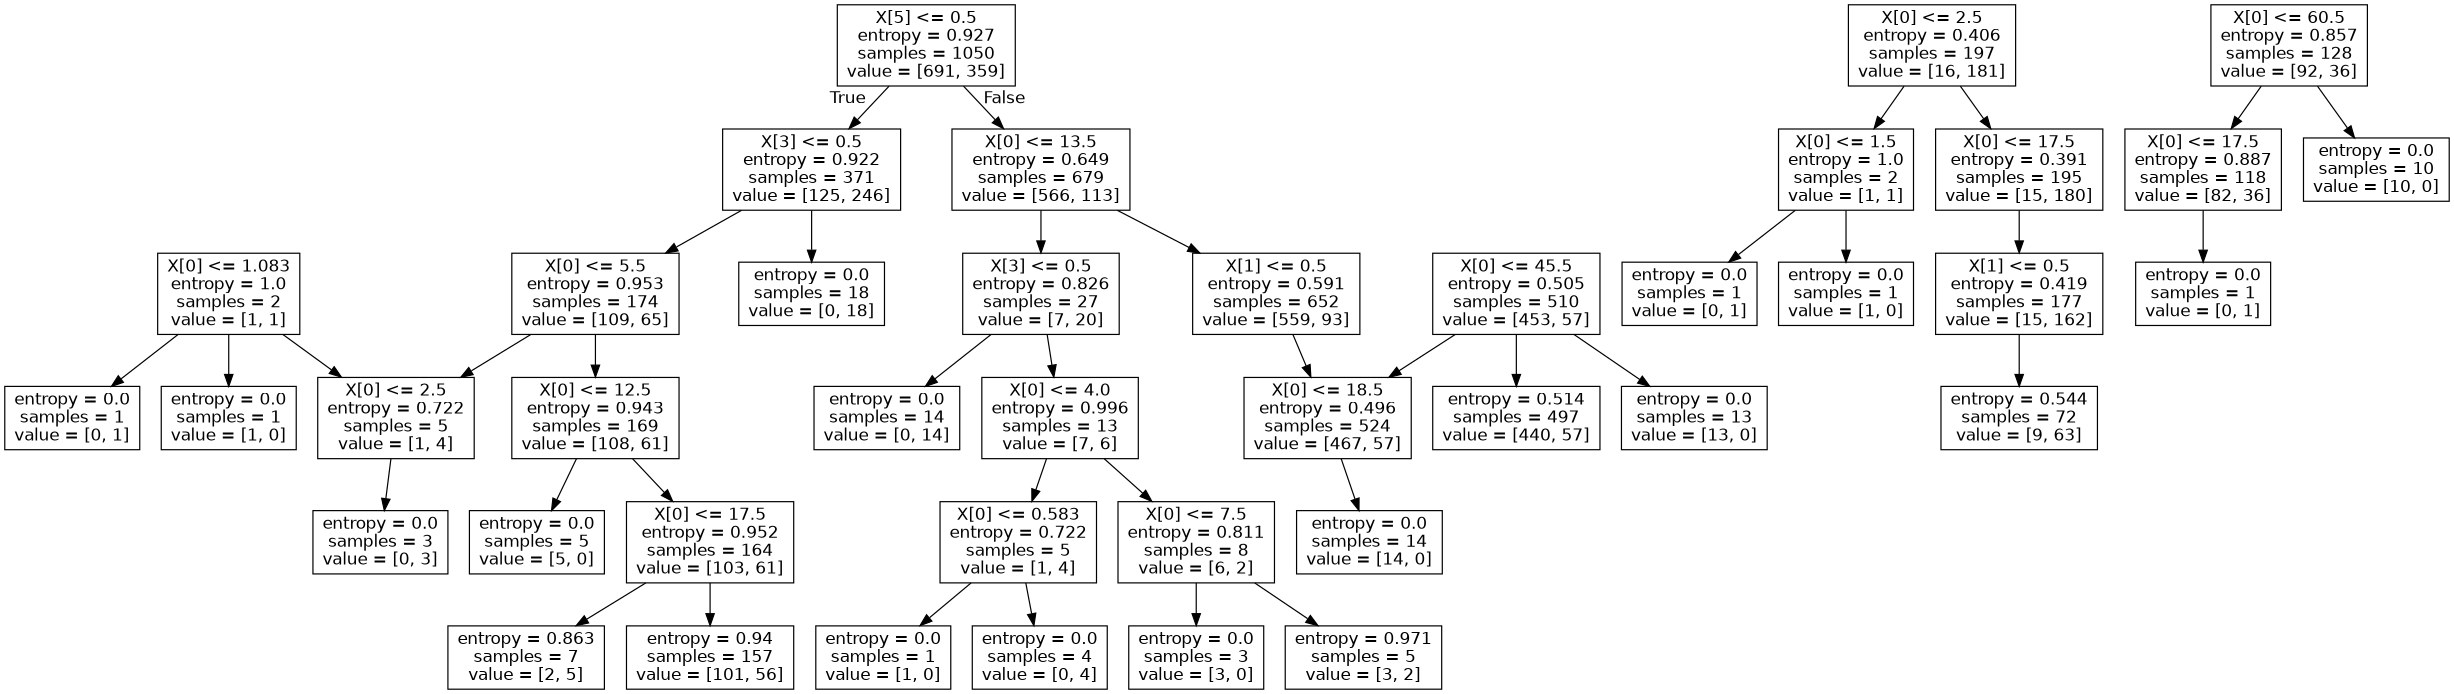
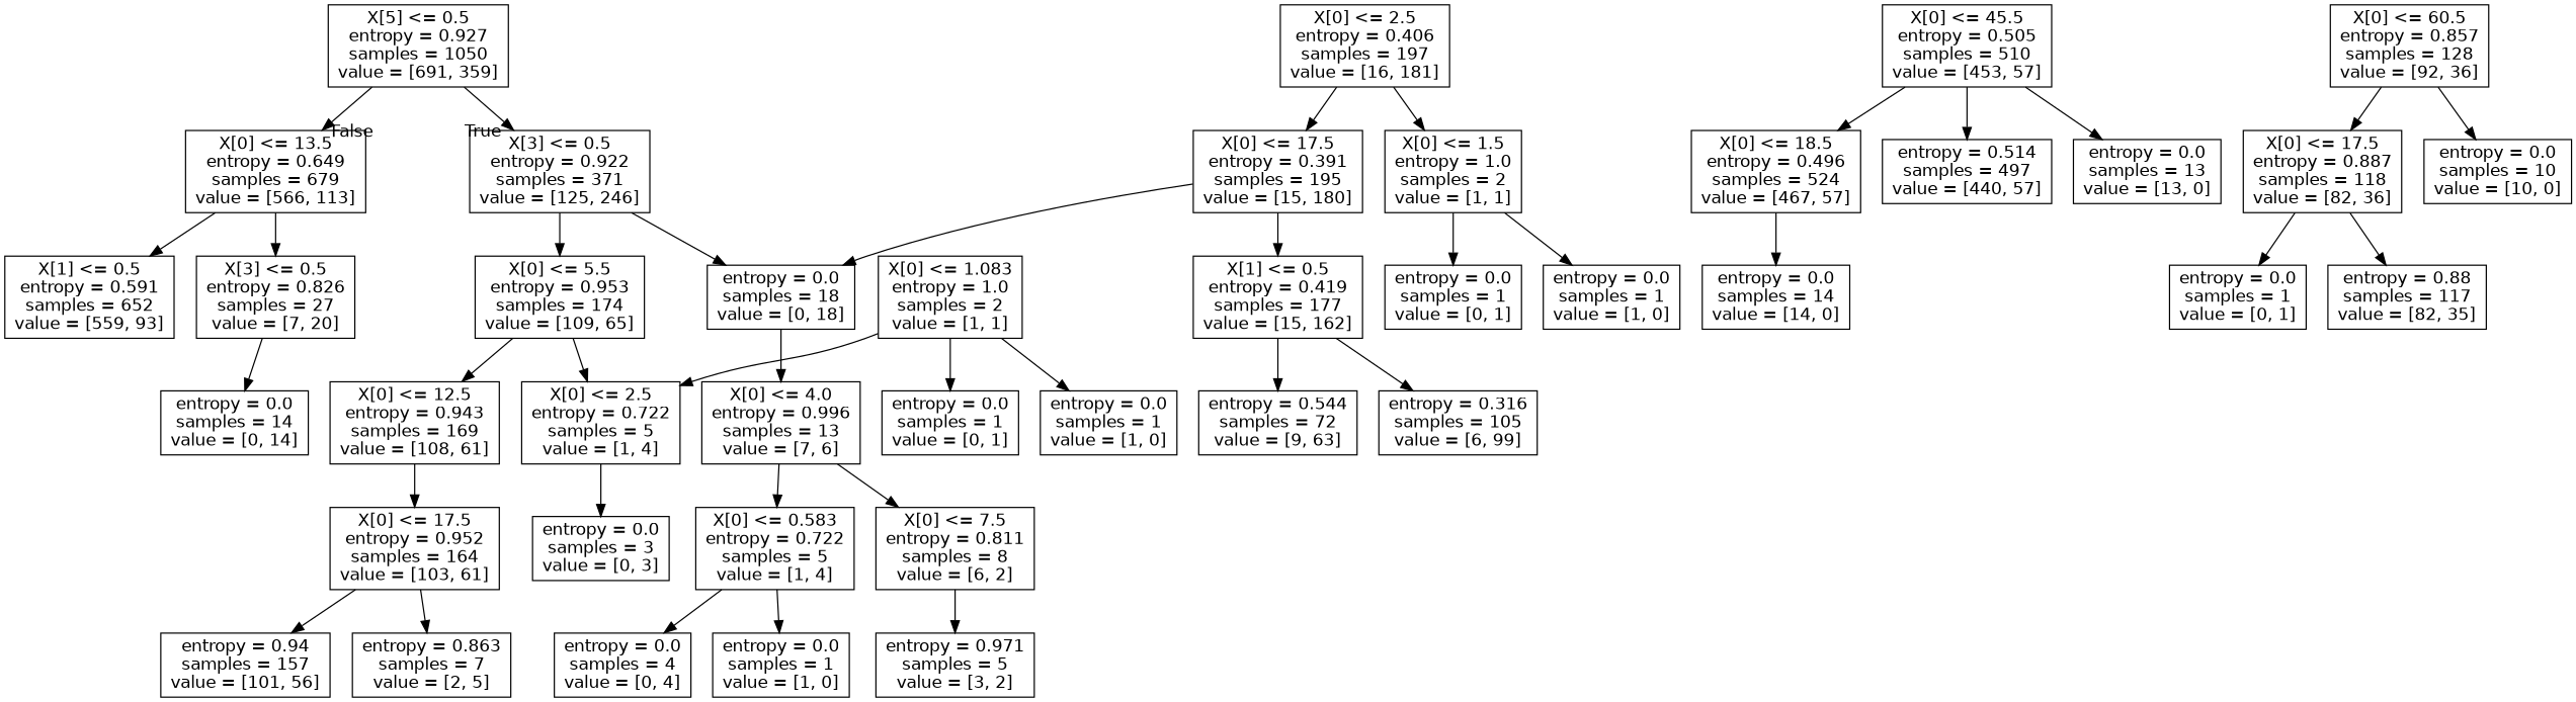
  digraph {
    fontname="DejaVu Sans"
    node [fontname="DejaVu Sans" shape=box]
    edge [fontname="DejaVu Sans"]
    n1 [label="X[5] <= 0.5\nentropy = 0.927\nsamples = 1050\nvalue = [691, 359]"]
    n2 [label="X[3] <= 0.5\nentropy = 0.922\nsamples = 371\nvalue = [125, 246]"]
    n3 [label="X[0] <= 13.5\nentropy = 0.649\nsamples = 679\nvalue = [566, 113]"]
    n4 [label="X[0] <= 5.5\nentropy = 0.953\nsamples = 174\nvalue = [109, 65]"]
    n5 [label="entropy = 0.0\nsamples = 18\nvalue = [0, 18]"]
    n6 [label="X[3] <= 0.5\nentropy = 0.826\nsamples = 27\nvalue = [7, 20]"]
    n7 [label="X[1] <= 0.5\nentropy = 0.591\nsamples = 652\nvalue = [559, 93]"]
    n8 [label="X[0] <= 2.5\nentropy = 0.406\nsamples = 197\nvalue = [16, 181]"]
    n9 [label="X[0] <= 1.5\nentropy = 1.0\nsamples = 2\nvalue = [1, 1]"]
    n10 [label="X[0] <= 17.5\nentropy = 0.391\nsamples = 195\nvalue = [15, 180]"]
    n11 [label="X[0] <= 2.5\nentropy = 0.722\nsamples = 5\nvalue = [1, 4]"]
    n12 [label="X[0] <= 12.5\nentropy = 0.943\nsamples = 169\nvalue = [108, 61]"]
    n13 [label="entropy = 0.0\nsamples = 1\nvalue = [0, 1]"]
    n14 [label="entropy = 0.0\nsamples = 1\nvalue = [1, 0]"]
    n15 [label="X[1] <= 0.5\nentropy = 0.419\nsamples = 177\nvalue = [15, 162]"]
    n16 [label="entropy = 0.544\nsamples = 72\nvalue = [9, 63]"]
+   n17 [label="entropy = 0.316\nsamples = 105\nvalue = [6, 99]"]
    n18 [label="entropy = 0.0\nsamples = 3\nvalue = [0, 3]"]
-   n19 [label="entropy = 0.0\nsamples = 5\nvalue = [5, 0]"]
    n20 [label="X[0] <= 17.5\nentropy = 0.952\nsamples = 164\nvalue = [103, 61]"]
    n21 [label="X[0] <= 1.083\nentropy = 1.0\nsamples = 2\nvalue = [1, 1]"]
    n22 [label="entropy = 0.0\nsamples = 1\nvalue = [0, 1]"]
    n23 [label="entropy = 0.0\nsamples = 1\nvalue = [1, 0]"]
    n24 [label="entropy = 0.863\nsamples = 7\nvalue = [2, 5]"]
    n25 [label="entropy = 0.94\nsamples = 157\nvalue = [101, 56]"]
    n26 [label="entropy = 0.0\nsamples = 14\nvalue = [0, 14]"]
    n27 [label="X[0] <= 4.0\nentropy = 0.996\nsamples = 13\nvalue = [7, 6]"]
    n28 [label="X[0] <= 18.5\nentropy = 0.496\nsamples = 524\nvalue = [467, 57]"]
    n29 [label="X[0] <= 0.583\nentropy = 0.722\nsamples = 5\nvalue = [1, 4]"]
    n30 [label="X[0] <= 7.5\nentropy = 0.811\nsamples = 8\nvalue = [6, 2]"]
    n31 [label="entropy = 0.0\nsamples = 1\nvalue = [1, 0]"]
    n32 [label="entropy = 0.0\nsamples = 4\nvalue = [0, 4]"]
-   n33 [label="entropy = 0.0\nsamples = 3\nvalue = [3, 0]"]
    n34 [label="entropy = 0.971\nsamples = 5\nvalue = [3, 2]"]
    n35 [label="entropy = 0.0\nsamples = 14\nvalue = [14, 0]"]
    n36 [label="X[0] <= 60.5\nentropy = 0.857\nsamples = 128\nvalue = [92, 36]"]
    n37 [label="X[0] <= 17.5\nentropy = 0.887\nsamples = 118\nvalue = [82, 36]"]
    n38 [label="entropy = 0.0\nsamples = 10\nvalue = [10, 0]"]
    n39 [label="X[0] <= 45.5\nentropy = 0.505\nsamples = 510\nvalue = [453, 57]"]
    n40 [label="entropy = 0.514\nsamples = 497\nvalue = [440, 57]"]
    n41 [label="entropy = 0.0\nsamples = 13\nvalue = [13, 0]"]
    n42 [label="entropy = 0.0\nsamples = 1\nvalue = [0, 1]"]
+   n43 [label="entropy = 0.88\nsamples = 117\nvalue = [82, 35]"]
    n1 -> n2 [headlabel=True labelangle=45 labeldistance=2.5]
    n1 -> n3 [headlabel=False labelangle=-45 labeldistance=2.5]
    n2 -> n4
    n2 -> n5
    n3 -> n6
    n3 -> n7
    n4 -> n11
    n4 -> n12
    n6 -> n26
-   n6 -> n27
-   n7 -> n28
+   n5 -> n27
    n8 -> n9
    n8 -> n10
    n9 -> n13
    n9 -> n14
+   n10 -> n5
    n10 -> n15
    n11 -> n18
-   n12 -> n19
    n12 -> n20
    n15 -> n16
+   n15 -> n17
    n20 -> n24
    n20 -> n25
    n21 -> n11
    n21 -> n22
    n21 -> n23
    n27 -> n29
    n27 -> n30
    n28 -> n35
    n29 -> n31
    n29 -> n32
-   n30 -> n33
    n30 -> n34
    n36 -> n37
    n36 -> n38
    n37 -> n42
+   n37 -> n43
    n39 -> n28
    n39 -> n40
    n39 -> n41
  }
